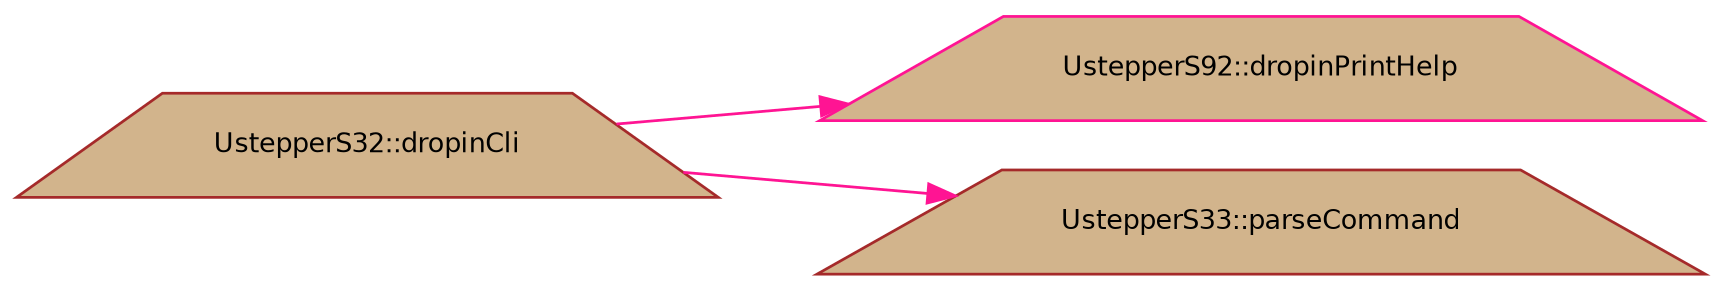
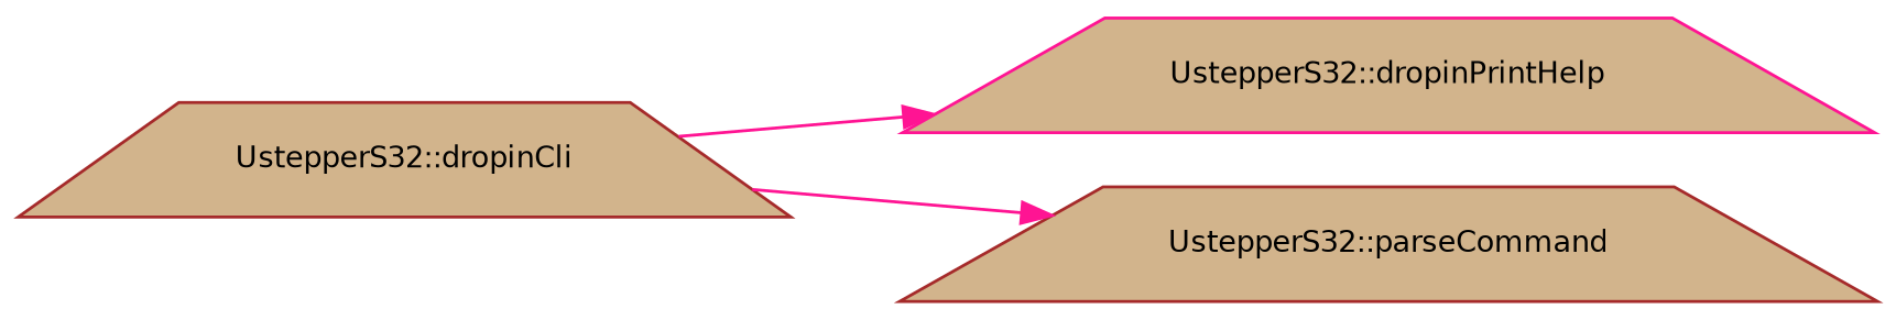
  digraph {
    rankdir=RL
    node [color=brown fillcolor=tan fontname=Helvetica fontsize=10 shape=trapezium style=filled]
    edge [color=deeppink dir=back fontname=Helvetica fontsize=10 labelfontname=Helvetica labelfontsize=10 style=solid]
-   n1 [color=deeppink fontcolor=black height=0.2 label="UstepperS92::dropinPrintHelp" width=0.4]
+   n1 [color=deeppink fontcolor=black height=0.2 label="UstepperS32::dropinPrintHelp" width=0.4]
    n2 [height=0.2 label="UstepperS32::dropinCli" width=0.4]
-   n3 [height=0.2 label="UstepperS33::parseCommand" width=0.4]
+   n3 [height=0.2 label="UstepperS32::parseCommand" width=0.4]
    n1 -> n2
    n3 -> n2
  }
